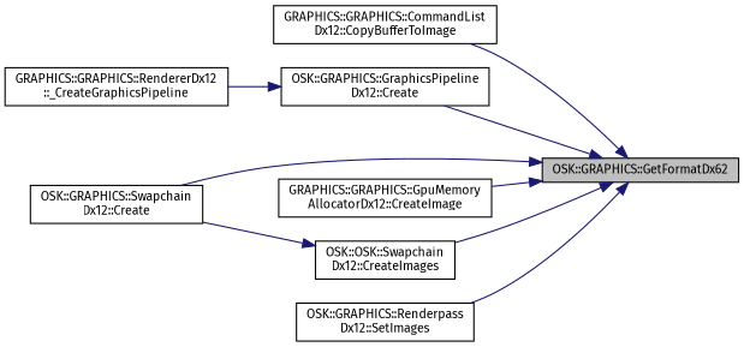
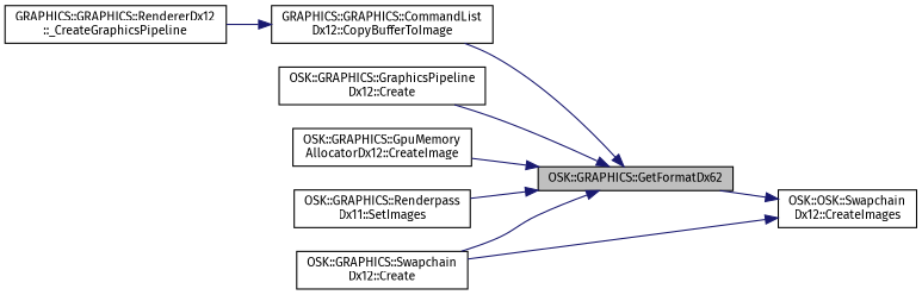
  digraph {
    fontname="Fira Sans"
    rankdir=RL
    node [color=black fillcolor=white fontname="Fira Sans" fontsize=10 shape=record style=filled]
    edge [color=midnightblue dir=back fontname="Fira Sans" fontsize=10 labelfontname=Helvetica labelfontsize=10 style=solid]
    n1 [fillcolor=grey75 fontcolor=black height=0.2 label="OSK::GRAPHICS::GetFormatDx62" width=0.4]
    n2 [height=0.2 label="GRAPHICS::GRAPHICS::CommandList\lDx12::CopyBufferToImage" width=0.4]
    n3 [height=0.2 label="OSK::GRAPHICS::GraphicsPipeline\lDx12::Create" width=0.4]
    n4 [height=0.2 label="OSK::GRAPHICS::Swapchain\lDx12::Create" width=0.4]
-   n5 [height=0.2 label="GRAPHICS::GRAPHICS::GpuMemory\lAllocatorDx12::CreateImage" width=0.4]
+   n5 [height=0.2 label="OSK::GRAPHICS::GpuMemory\lAllocatorDx12::CreateImage" width=0.4]
    n6 [height=0.2 label="OSK::OSK::Swapchain\lDx12::CreateImages" width=0.4]
-   n7 [height=0.2 label="OSK::GRAPHICS::Renderpass\lDx12::SetImages" width=0.4]
+   n7 [height=0.2 label="OSK::GRAPHICS::Renderpass\lDx11::SetImages" width=0.4]
    n8 [height=0.2 label="GRAPHICS::GRAPHICS::RendererDx12\l::_CreateGraphicsPipeline" width=0.4]
    n1 -> n2
    n1 -> n3
    n1 -> n4
    n1 -> n5
-   n1 -> n6
+   n6 -> n1
    n1 -> n7
-   n3 -> n8
+   n2 -> n8
    n6 -> n4
  }
